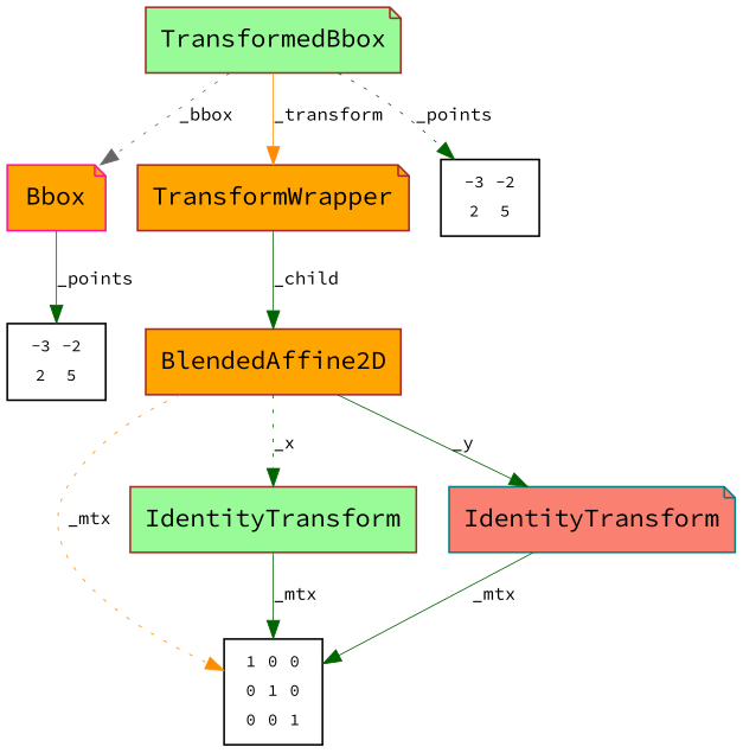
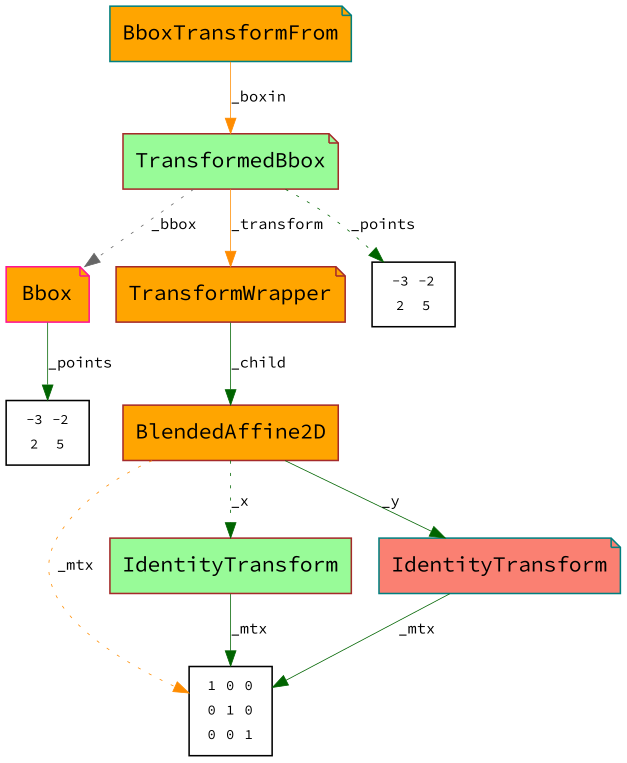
  digraph {
    fontname="Source Code Pro"
    rankdir=TB
    node [color=brown fillcolor=orange fontname="Source Code Pro" shape=note style=filled]
    edge [color=darkgreen fontname="Source Code Pro" fontsize=10 penwidth=0.5 style=solid]
+   n1 [color=teal label=BboxTransformFrom]
    n2 [fillcolor=palegreen label=TransformedBbox]
    n3 [color=deeppink label=Bbox]
    n4 [label=TransformWrapper]
    n5 [fillcolor=white fontsize=9 label=<<table border="0"><tr><td>-3</td><td>-2</td></tr><tr><td>2</td><td>5</td></tr></table>> shape=record color=""]
    n6 [fillcolor=white fontsize=9 label=<<table border="0"><tr><td>-3</td><td>-2</td></tr><tr><td>2</td><td>5</td></tr></table>> shape=record color=""]
    n7 [label=BlendedAffine2D shape=box]
    n8 [fillcolor=white fontsize=9 label=<<table border="0"><tr><td>1</td><td>0</td><td>0</td></tr><tr><td>0</td><td>1</td><td>0</td></tr><tr><td>0</td><td>0</td><td>1</td></tr></table>> shape=record color=""]
    n9 [fillcolor=palegreen label=IdentityTransform shape=box]
    n10 [color=teal fillcolor=salmon label=IdentityTransform]
+   n1 -> n2 [color=darkorange label=_boxin]
    n2 -> n3 [color=gray40 label=_bbox style=dotted]
    n2 -> n4 [color=darkorange label=_transform]
    n2 -> n5 [label=_points style=dotted]
    n3 -> n6 [label=_points]
    n4 -> n7 [label=_child]
    n7 -> n8 [color=darkorange label=_mtx style=dotted]
    n7 -> n9 [label=_x style=dotted]
    n7 -> n10 [label=_y]
    n9 -> n8 [label=_mtx]
    n10 -> n8 [label=_mtx]
  }
